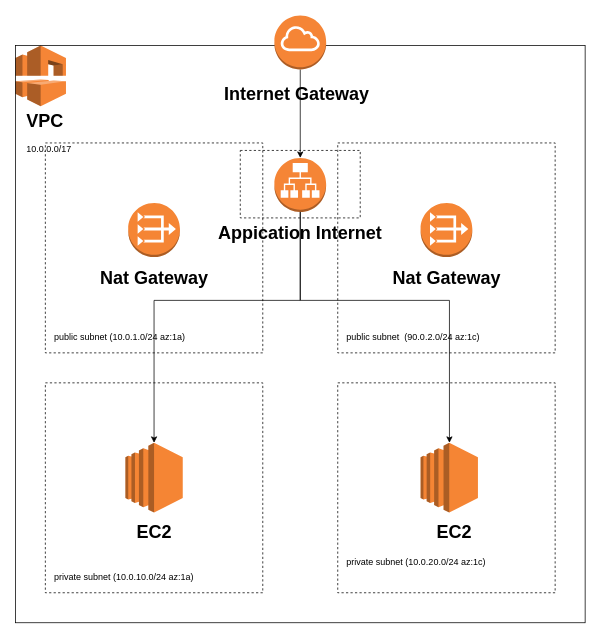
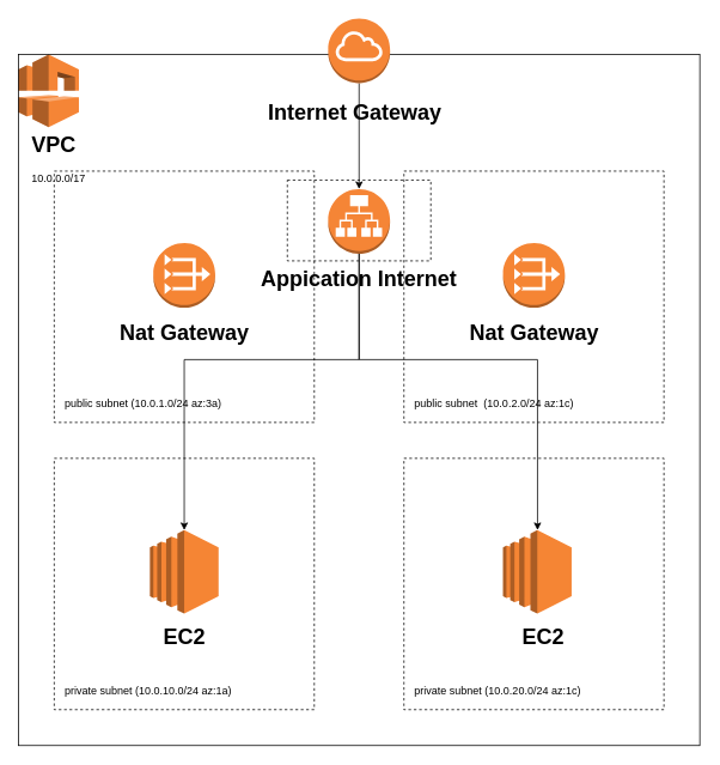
  <mxCell id="0" />
  <mxCell id="1" parent="0" />
  <mxCell id="2" value="" style="outlineConnect=0;dashed=0;verticalLabelPosition=bottom;verticalAlign=top;align=center;html=1;shape=mxgraph.aws3.vpc;fillColor=#F58536;gradientColor=none;" vertex="1" parent="1"><mxGeometry x="20" y="60" width="67.5" height="81" as="geometry" /></mxCell>
  <mxCell id="3" value="" style="rounded=0;whiteSpace=wrap;html=1;fillColor=none;" vertex="1" parent="1"><mxGeometry x="20.01" y="60" width="760" height="770" as="geometry" /></mxCell>
  <mxCell id="4" value="" style="rounded=0;whiteSpace=wrap;html=1;fillColor=none;dashed=1;align=left;" vertex="1" parent="1"><mxGeometry x="60" y="190" width="290" height="280" as="geometry" /></mxCell>
  <mxCell id="5" value="" style="rounded=0;whiteSpace=wrap;html=1;fillColor=none;dashed=1;" vertex="1" parent="1"><mxGeometry x="450" y="190" width="290" height="280" as="geometry" /></mxCell>
  <mxCell id="6" value="" style="rounded=0;whiteSpace=wrap;html=1;fillColor=none;dashed=1;" vertex="1" parent="1"><mxGeometry x="60" y="510" width="290" height="280" as="geometry" /></mxCell>
  <mxCell id="7" value="" style="rounded=0;whiteSpace=wrap;html=1;fillColor=none;dashed=1;" vertex="1" parent="1"><mxGeometry x="450" y="510" width="290" height="280" as="geometry" /></mxCell>
  <mxCell id="8" style="edgeStyle=orthogonalEdgeStyle;rounded=0;orthogonalLoop=1;jettySize=auto;html=1;exitX=0.5;exitY=1;exitDx=0;exitDy=0;exitPerimeter=0;" edge="1" parent="1" source="9" target="12"><mxGeometry relative="1" as="geometry"><Array as="points"><mxPoint x="400" y="400" /><mxPoint x="205" y="400" /></Array></mxGeometry></mxCell>
  <mxCell id="9" value="" style="outlineConnect=0;dashed=0;verticalLabelPosition=bottom;verticalAlign=top;align=center;html=1;shape=mxgraph.aws3.application_load_balancer;fillColor=#F58536;gradientColor=none;" vertex="1" parent="1"><mxGeometry x="365.5" y="210" width="69" height="72" as="geometry" /></mxCell>
  <mxCell id="10" style="edgeStyle=orthogonalEdgeStyle;rounded=0;orthogonalLoop=1;jettySize=auto;html=1;exitX=0.5;exitY=1;exitDx=0;exitDy=0;exitPerimeter=0;entryX=0.5;entryY=0;entryDx=0;entryDy=0;entryPerimeter=0;" edge="1" parent="1" source="11" target="9"><mxGeometry relative="1" as="geometry" /></mxCell>
  <mxCell id="11" value="" style="outlineConnect=0;dashed=0;verticalLabelPosition=bottom;verticalAlign=top;align=center;html=1;shape=mxgraph.aws3.internet_gateway;fillColor=#F58536;gradientColor=none;" vertex="1" parent="1"><mxGeometry x="365.51" y="20" width="69" height="72" as="geometry" /></mxCell>
  <mxCell id="12" value="" style="outlineConnect=0;dashed=0;verticalLabelPosition=bottom;verticalAlign=top;align=center;html=1;shape=mxgraph.aws3.ec2;fillColor=#F58534;gradientColor=none;" vertex="1" parent="1"><mxGeometry x="166.76" y="590" width="76.5" height="93" as="geometry" /></mxCell>
  <mxCell id="13" value="" style="outlineConnect=0;dashed=0;verticalLabelPosition=bottom;verticalAlign=top;align=center;html=1;shape=mxgraph.aws3.ec2;fillColor=#F58534;gradientColor=none;" vertex="1" parent="1"><mxGeometry x="560.51" y="590" width="76.5" height="93" as="geometry" /></mxCell>
  <mxCell id="14" value="" style="outlineConnect=0;dashed=0;verticalLabelPosition=bottom;verticalAlign=top;align=center;html=1;shape=mxgraph.aws3.vpc_nat_gateway;fillColor=#F58534;gradientColor=none;" vertex="1" parent="1"><mxGeometry x="170.51" y="270.25" width="69" height="72" as="geometry" /></mxCell>
  <mxCell id="15" value="" style="outlineConnect=0;dashed=0;verticalLabelPosition=bottom;verticalAlign=top;align=center;html=1;shape=mxgraph.aws3.vpc_nat_gateway;fillColor=#F58534;gradientColor=none;" vertex="1" parent="1"><mxGeometry x="560.51" y="270.25" width="69" height="72" as="geometry" /></mxCell>
  <mxCell id="16" value="&lt;h1&gt;VPC&amp;nbsp;&lt;/h1&gt;&lt;div&gt;10.0.0.0/17&lt;/div&gt;" style="text;html=1;strokeColor=none;fillColor=none;spacing=5;spacingTop=-20;whiteSpace=wrap;overflow=hidden;rounded=0;" vertex="1" parent="1"><mxGeometry x="30" y="141" width="190" height="70" as="geometry" /></mxCell>
  <mxCell id="17" value="&lt;h1&gt;Internet Gateway&lt;/h1&gt;" style="text;html=1;strokeColor=none;fillColor=none;spacing=5;spacingTop=-20;whiteSpace=wrap;overflow=hidden;rounded=0;align=center;" vertex="1" parent="1"><mxGeometry x="284.76" y="105" width="220.5" height="39" as="geometry" /></mxCell>
  <mxCell id="18" value="&lt;h1&gt;Nat Gateway&lt;/h1&gt;" style="text;html=1;strokeColor=none;fillColor=none;spacing=5;spacingTop=-20;whiteSpace=wrap;overflow=hidden;rounded=0;align=center;" vertex="1" parent="1"><mxGeometry x="94.76" y="350.75" width="220.5" height="39" as="geometry" /></mxCell>
  <mxCell id="19" value="&lt;h1&gt;Nat Gateway&lt;/h1&gt;" style="text;html=1;strokeColor=none;fillColor=none;spacing=5;spacingTop=-20;whiteSpace=wrap;overflow=hidden;rounded=0;align=center;" vertex="1" parent="1"><mxGeometry x="484.76" y="350.75" width="220.5" height="39" as="geometry" /></mxCell>
  <mxCell id="20" value="&lt;h1&gt;Appication Internet Balancer&lt;/h1&gt;" style="text;html=1;strokeColor=none;fillColor=none;spacing=5;spacingTop=-20;whiteSpace=wrap;overflow=hidden;rounded=0;align=center;" vertex="1" parent="1"><mxGeometry x="234.88" y="290" width="330.25" height="39" as="geometry" /></mxCell>
  <mxCell id="21" value="&lt;h1&gt;EC2&lt;/h1&gt;" style="text;html=1;strokeColor=none;fillColor=none;spacing=5;spacingTop=-20;whiteSpace=wrap;overflow=hidden;rounded=0;align=center;" vertex="1" parent="1"><mxGeometry x="94.76" y="690" width="220.5" height="39" as="geometry" /></mxCell>
  <mxCell id="22" value="&lt;h1&gt;EC2&lt;/h1&gt;" style="text;html=1;strokeColor=none;fillColor=none;spacing=5;spacingTop=-20;whiteSpace=wrap;overflow=hidden;rounded=0;align=center;" vertex="1" parent="1"><mxGeometry x="494.76" y="690" width="220.5" height="39" as="geometry" /></mxCell>
  <mxCell id="23" value="" style="rounded=0;whiteSpace=wrap;html=1;fillColor=none;dashed=1;" vertex="1" parent="1"><mxGeometry x="320" y="200" width="160" height="90" as="geometry" /></mxCell>
  <mxCell id="24" style="edgeStyle=orthogonalEdgeStyle;rounded=0;orthogonalLoop=1;jettySize=auto;html=1;exitX=0.5;exitY=1;exitDx=0;exitDy=0;exitPerimeter=0;" edge="1" parent="1" source="9" target="13"><mxGeometry relative="1" as="geometry"><mxPoint x="410" y="292" as="sourcePoint" /><mxPoint x="215.1" y="600" as="targetPoint" /><Array as="points"><mxPoint x="400" y="400" /><mxPoint x="599" y="400" /></Array></mxGeometry></mxCell>
- <mxCell id="25" value="public subnet (10.0.1.0/24 az:1a)" style="text;html=1;strokeColor=none;fillColor=none;align=left;verticalAlign=middle;whiteSpace=wrap;rounded=0;dashed=1;" vertex="1" parent="1"><mxGeometry x="70" y="440" width="190" height="20" as="geometry" /></mxCell>
+ <mxCell id="25" value="public subnet (10.0.1.0/24 az:3a)" style="text;html=1;strokeColor=none;fillColor=none;align=left;verticalAlign=middle;whiteSpace=wrap;rounded=0;dashed=1;" vertex="1" parent="1"><mxGeometry x="70" y="440" width="190" height="20" as="geometry" /></mxCell>
  <mxCell id="26" value="private subnet (10.0.10.0/24 az:1a)" style="text;html=1;strokeColor=none;fillColor=none;align=left;verticalAlign=middle;whiteSpace=wrap;rounded=0;dashed=1;" vertex="1" parent="1"><mxGeometry x="70" y="760" width="190" height="20" as="geometry" /></mxCell>
- <mxCell id="27" value="public subnet&amp;nbsp;&amp;nbsp;(90.0.2.0/24 az:1c)" style="text;html=1;strokeColor=none;fillColor=none;align=left;verticalAlign=middle;whiteSpace=wrap;rounded=0;dashed=1;" vertex="1" parent="1"><mxGeometry x="460" y="440" width="190" height="20" as="geometry" /></mxCell>
- <mxCell id="28" value="private subnet (10.0.20.0/24 az:1c)" style="text;html=1;strokeColor=none;fillColor=none;align=left;verticalAlign=middle;whiteSpace=wrap;rounded=0;dashed=1;" vertex="1" parent="1"><mxGeometry x="460" y="740" width="200" height="20" as="geometry" /></mxCell>
+ <mxCell id="27" value="public subnet&amp;nbsp;&amp;nbsp;(10.0.2.0/24 az:1c)" style="text;html=1;strokeColor=none;fillColor=none;align=left;verticalAlign=middle;whiteSpace=wrap;rounded=0;dashed=1;" vertex="1" parent="1"><mxGeometry x="460" y="440" width="190" height="20" as="geometry" /></mxCell>
+ <mxCell id="28" value="private subnet (10.0.20.0/24 az:1c)" style="text;html=1;strokeColor=none;fillColor=none;align=left;verticalAlign=middle;whiteSpace=wrap;rounded=0;dashed=1;" vertex="1" parent="1"><mxGeometry x="460" y="760" width="200" height="20" as="geometry" /></mxCell>
